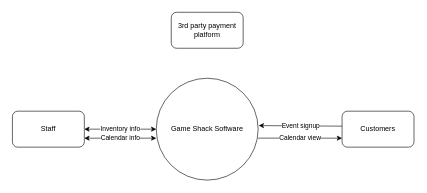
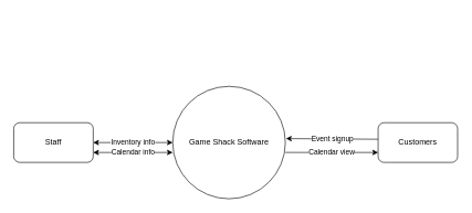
  <mxCell id="0" />
  <mxCell id="1" parent="0" />
  <mxCell id="2" value="Game Shack Software" style="ellipse;whiteSpace=wrap;html=1;aspect=fixed;" vertex="1" parent="1"><mxGeometry x="260" y="130" width="170" height="170" as="geometry" /></mxCell>
  <mxCell id="3" value="Staff" style="rounded=1;whiteSpace=wrap;html=1;" vertex="1" parent="1"><mxGeometry x="20" y="185" width="120" height="60" as="geometry" /></mxCell>
  <mxCell id="4" value="Customers" style="rounded=1;whiteSpace=wrap;html=1;" vertex="1" parent="1"><mxGeometry x="570" y="185" width="120" height="60" as="geometry" /></mxCell>
  <mxCell id="5" value="Inventory info" style="endArrow=classic;html=1;rounded=0;exitX=1;exitY=0.5;exitDx=0;exitDy=0;entryX=0;entryY=0.5;entryDx=0;entryDy=0;strokeColor=none;" edge="1" parent="1" source="3" target="2"><mxGeometry width="50" height="50" relative="1" as="geometry"><mxPoint x="340" y="280" as="sourcePoint" /><mxPoint x="390" y="230" as="targetPoint" /></mxGeometry></mxCell>
  <mxCell id="6" value="Event signup" style="endArrow=classic;html=1;rounded=0;entryX=1.006;entryY=0.465;entryDx=0;entryDy=0;entryPerimeter=0;" edge="1" parent="1" target="2"><mxGeometry width="50" height="50" relative="1" as="geometry"><mxPoint x="570" y="210" as="sourcePoint" /><mxPoint x="390" y="230" as="targetPoint" /></mxGeometry></mxCell>
  <mxCell id="7" value="Calendar view" style="endArrow=classic;html=1;rounded=0;exitX=1;exitY=0.588;exitDx=0;exitDy=0;exitPerimeter=0;entryX=0;entryY=0.75;entryDx=0;entryDy=0;" edge="1" parent="1" source="2" target="4"><mxGeometry width="50" height="50" relative="1" as="geometry"><mxPoint x="340" y="280" as="sourcePoint" /><mxPoint x="390" y="230" as="targetPoint" /></mxGeometry></mxCell>
  <mxCell id="8" value="&lt;div&gt;Inventory info&lt;/div&gt;" style="endArrow=classic;startArrow=classic;html=1;rounded=0;exitX=1;exitY=0.5;exitDx=0;exitDy=0;" edge="1" parent="1" source="3"><mxGeometry width="50" height="50" relative="1" as="geometry"><mxPoint x="340" y="280" as="sourcePoint" /><mxPoint x="260" y="215" as="targetPoint" /></mxGeometry></mxCell>
  <mxCell id="9" value="Calendar info" style="endArrow=classic;startArrow=classic;html=1;rounded=0;exitX=1;exitY=0.75;exitDx=0;exitDy=0;" edge="1" parent="1" source="3"><mxGeometry width="50" height="50" relative="1" as="geometry"><mxPoint x="340" y="280" as="sourcePoint" /><mxPoint x="260" y="230" as="targetPoint" /></mxGeometry></mxCell>
- <mxCell id="10" value="3rd party payment platform" style="rounded=1;whiteSpace=wrap;html=1;" vertex="1" parent="1"><mxGeometry x="285" y="20" width="120" height="60" as="geometry" /></mxCell>
